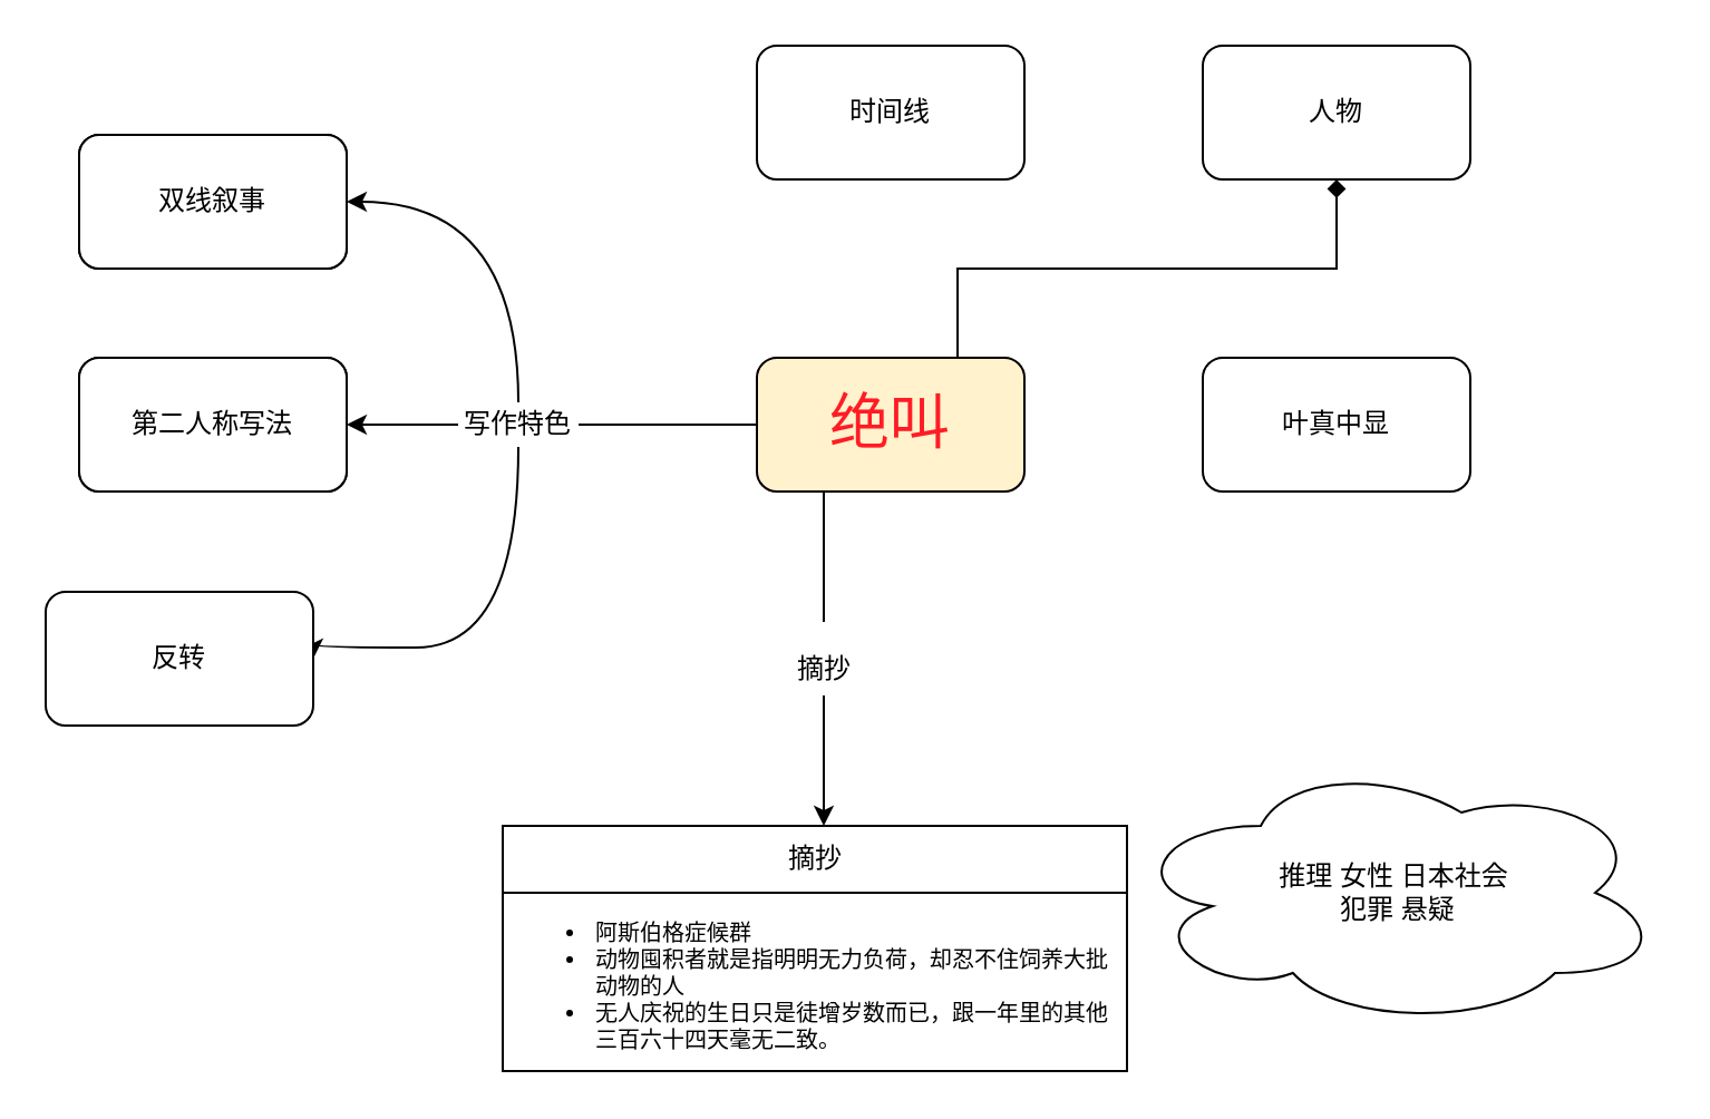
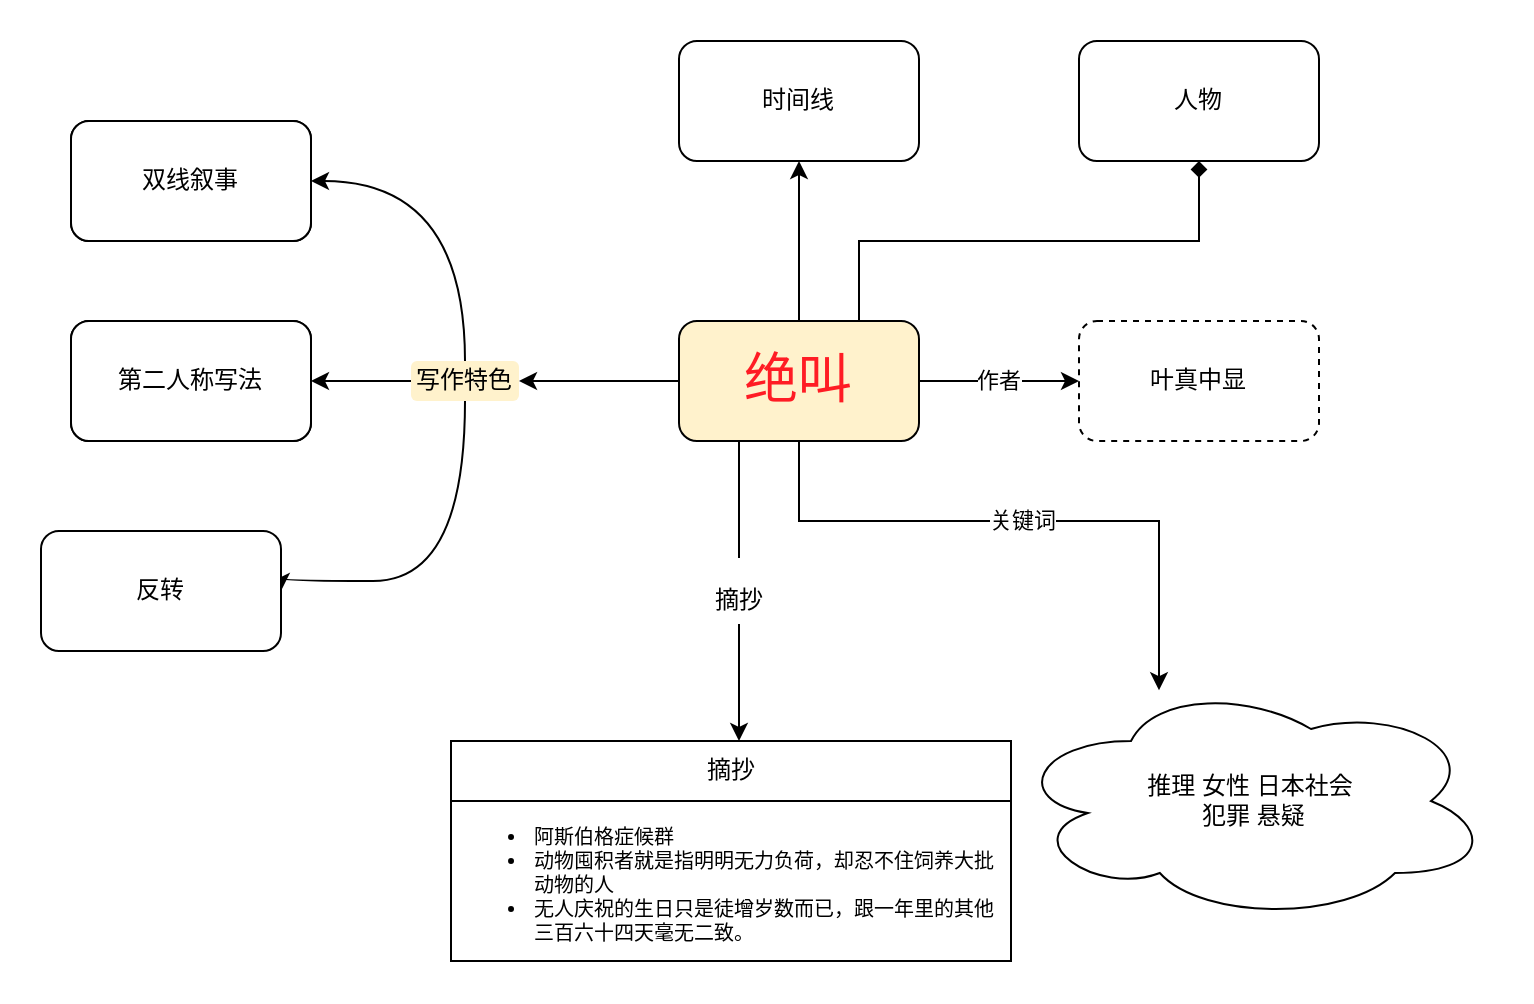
  <mxCell id="0" />
  <mxCell id="1" parent="0" />
- <mxCell id="4" value="" style="edgeStyle=orthogonalEdgeStyle;rounded=0;orthogonalLoop=1;jettySize=auto;html=1;endArrow=none;" edge="1" parent="1" source="5" target="12"><mxGeometry relative="1" as="geometry" /></mxCell>
+ <mxCell id="2" value="作者" style="edgeStyle=orthogonalEdgeStyle;rounded=0;orthogonalLoop=1;jettySize=auto;html=1;" edge="1" parent="1" source="5" target="7"><mxGeometry relative="1" as="geometry" /></mxCell>
+ <mxCell id="3" value="关键词" style="edgeStyle=orthogonalEdgeStyle;rounded=0;orthogonalLoop=1;jettySize=auto;html=1;" edge="1" parent="1" source="5" target="8"><mxGeometry relative="1" as="geometry"><Array as="points"><mxPoint x="399" y="260" /><mxPoint x="579" y="260" /></Array></mxGeometry></mxCell>
+ <mxCell id="4" value="" style="edgeStyle=orthogonalEdgeStyle;rounded=0;orthogonalLoop=1;jettySize=auto;html=1;" edge="1" parent="1" source="5" target="12"><mxGeometry relative="1" as="geometry" /></mxCell>
  <mxCell id="5" value="&lt;font color=&quot;#ff1c24&quot; style=&quot;font-size: 27px&quot;&gt;绝叫&lt;/font&gt;" style="rounded=1;whiteSpace=wrap;html=1;fillColor=#fff2cc;" vertex="1" parent="1"><mxGeometry x="339" y="160" width="120" height="60" as="geometry" /></mxCell>
  <mxCell id="6" value="" style="edgeStyle=orthogonalEdgeStyle;rounded=0;orthogonalLoop=1;jettySize=auto;html=1;fontSize=27;fontColor=#FF1C24;exitX=0.75;exitY=0;exitDx=0;exitDy=0;endArrow=diamond;" edge="1" parent="1" source="5" target="19"><mxGeometry relative="1" as="geometry" /></mxCell>
- <mxCell id="7" value="叶真中显" style="rounded=1;whiteSpace=wrap;html=1;" vertex="1" parent="1"><mxGeometry x="539" y="160" width="120" height="60" as="geometry" /></mxCell>
+ <mxCell id="7" value="叶真中显" style="rounded=1;whiteSpace=wrap;html=1;dashed=1;" vertex="1" parent="1"><mxGeometry x="539" y="160" width="120" height="60" as="geometry" /></mxCell>
  <mxCell id="8" value="推理 女性 日本社会&lt;br&gt;&amp;nbsp;犯罪 悬疑" style="ellipse;shape=cloud;whiteSpace=wrap;html=1;fontFamily=Helvetica;fontSize=12;fontColor=rgb(0, 0, 0);align=center;strokeColor=rgb(0, 0, 0);fillColor=rgb(255, 255, 255);" vertex="1" parent="1"><mxGeometry x="505" y="340" width="240" height="120" as="geometry" /></mxCell>
  <mxCell id="9" value="" style="curved=1;endArrow=classic;html=1;fontFamily=Helvetica;fontSize=27;fontColor=#FF1C24;align=center;strokeColor=rgb(0, 0, 0);edgeStyle=orthogonalEdgeStyle;" edge="1" parent="1" source="12" target="13"><mxGeometry relative="1" as="geometry"><Array as="points"><mxPoint x="232" y="90" /></Array></mxGeometry></mxCell>
  <mxCell id="10" style="curved=1;endArrow=classic;html=1;fontFamily=Helvetica;fontSize=27;fontColor=#FF1C24;align=center;strokeColor=rgb(0, 0, 0);edgeStyle=orthogonalEdgeStyle;entryX=1;entryY=0.5;entryDx=0;entryDy=0;" edge="1" parent="1" source="12" target="15"><mxGeometry relative="1" as="geometry"><Array as="points"><mxPoint x="232" y="290" /></Array></mxGeometry></mxCell>
  <mxCell id="11" style="edgeStyle=orthogonalEdgeStyle;rounded=0;orthogonalLoop=1;jettySize=auto;html=1;exitX=0;exitY=0.5;exitDx=0;exitDy=0;entryX=1;entryY=0.5;entryDx=0;entryDy=0;fontSize=27;fontColor=#FF1C24;" edge="1" parent="1" source="12" target="17"><mxGeometry relative="1" as="geometry" /></mxCell>
- <mxCell id="12" value="写作特色" style="rounded=1;whiteSpace=wrap;html=1;strokeColor=none;" vertex="1" parent="1"><mxGeometry x="205" y="180" width="54" height="20" as="geometry" /></mxCell>
+ <mxCell id="12" value="写作特色" style="rounded=1;whiteSpace=wrap;html=1;strokeColor=none;fillColor=#fff2cc;" vertex="1" parent="1"><mxGeometry x="205" y="180" width="54" height="20" as="geometry" /></mxCell>
  <mxCell id="13" value="双线叙事" style="rounded=1;whiteSpace=wrap;html=1;" vertex="1" parent="1"><mxGeometry x="35" y="60" width="120" height="60" as="geometry" /></mxCell>
  <mxCell id="14" value="第二人称写法" style="rounded=1;whiteSpace=wrap;html=1;" vertex="1" parent="1"><mxGeometry x="35" y="160" width="120" height="60" as="geometry" /></mxCell>
  <mxCell id="15" value="反转" style="rounded=1;whiteSpace=wrap;html=1;" vertex="1" parent="1"><mxGeometry x="20" y="265" width="120" height="60" as="geometry" /></mxCell>
  <mxCell id="16" value="双线叙事" style="rounded=1;whiteSpace=wrap;html=1;" vertex="1" parent="1"><mxGeometry x="35" y="60" width="120" height="60" as="geometry" /></mxCell>
  <mxCell id="17" value="第二人称写法" style="rounded=1;whiteSpace=wrap;html=1;" vertex="1" parent="1"><mxGeometry x="35" y="160" width="120" height="60" as="geometry" /></mxCell>
+ <mxCell id="18" value="" style="edgeStyle=orthogonalEdgeStyle;rounded=0;orthogonalLoop=1;jettySize=auto;html=1;fontSize=27;fontColor=#FF1C24;exitX=0.5;exitY=0;exitDx=0;exitDy=0;" edge="1" parent="1" source="5" target="21"><mxGeometry relative="1" as="geometry" /></mxCell>
  <mxCell id="19" value="人物" style="rounded=1;whiteSpace=wrap;html=1;" vertex="1" parent="1"><mxGeometry x="539" y="20" width="120" height="60" as="geometry" /></mxCell>
  <mxCell id="20" value="&lt;font style=&quot;font-size: 12px&quot; color=&quot;#000000&quot;&gt;摘抄&lt;/font&gt;" style="edgeStyle=orthogonalEdgeStyle;rounded=0;orthogonalLoop=1;jettySize=auto;html=1;fontSize=27;fontColor=#FF1C24;exitX=0.25;exitY=1;exitDx=0;exitDy=0;" edge="1" parent="1" source="5" target="22"><mxGeometry relative="1" as="geometry"><Array as="points"><mxPoint x="369" y="340" /><mxPoint x="369" y="340" /></Array></mxGeometry></mxCell>
  <mxCell id="21" value="时间线" style="rounded=1;whiteSpace=wrap;html=1;" vertex="1" parent="1"><mxGeometry x="339" y="20" width="120" height="60" as="geometry" /></mxCell>
  <mxCell id="22" value="摘抄" style="swimlane;fontStyle=0;childLayout=stackLayout;horizontal=1;startSize=30;horizontalStack=0;resizeParent=1;resizeParentMax=0;resizeLast=0;collapsible=1;marginBottom=0;fontFamily=Helvetica;fontSize=12;fontColor=rgb(0, 0, 0);align=center;strokeColor=rgb(0, 0, 0);fillColor=rgb(255, 255, 255);html=1;" vertex="1" parent="1"><mxGeometry x="225" y="370" width="280" height="110" as="geometry"><mxRectangle x="210" y="510" width="60" height="30" as="alternateBounds" /></mxGeometry></mxCell>
  <mxCell id="23" value="&lt;ul&gt;&lt;li&gt;&lt;span style=&quot;text-align: center&quot;&gt;阿斯伯格症候群&lt;/span&gt;&lt;/li&gt;&lt;li&gt;动物囤积者就是指明明无力负荷，却忍不住饲养大批动物的人&lt;/li&gt;&lt;li&gt;无人庆祝的生日只是徒增岁数而已，跟一年里的其他三百六十四天毫无二致。&lt;/li&gt;&lt;/ul&gt;" style="text;strokeColor=none;fillColor=none;html=1;whiteSpace=wrap;verticalAlign=middle;overflow=hidden;fontSize=10;fontColor=#000000;" vertex="1" parent="22"><mxGeometry y="30" width="280" height="80" as="geometry" /></mxCell>
